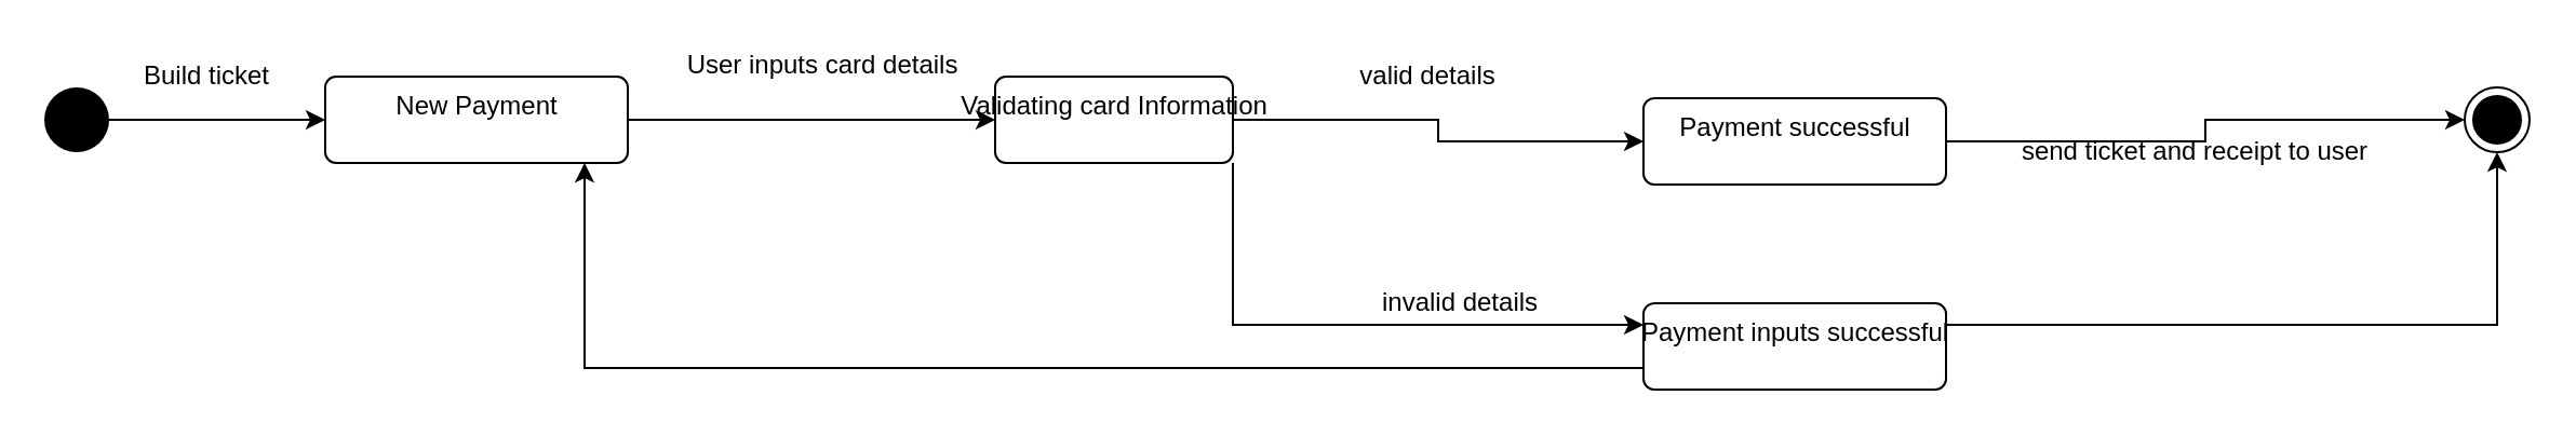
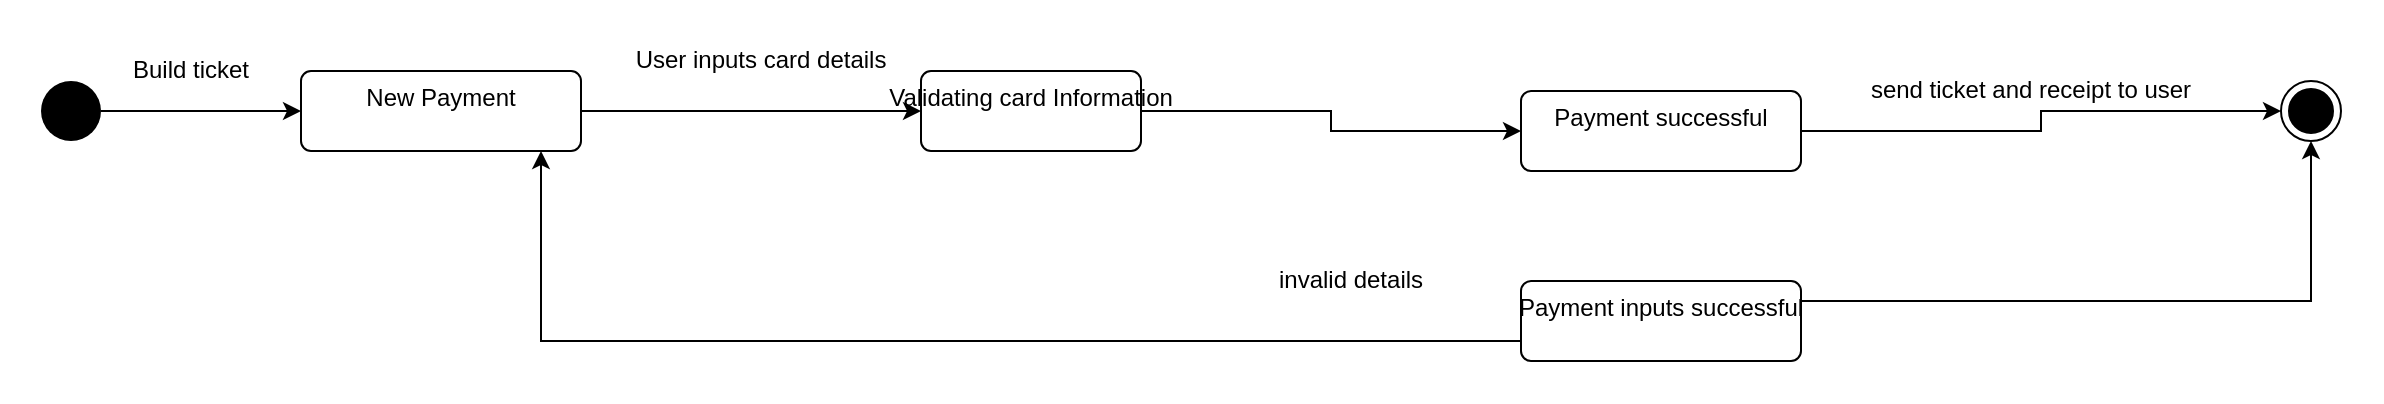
  <mxCell id="0" />
  <mxCell id="1" parent="0" />
  <mxCell id="2" style="edgeStyle=orthogonalEdgeStyle;rounded=0;orthogonalLoop=1;jettySize=auto;html=1;exitX=1;exitY=0.5;exitDx=0;exitDy=0;entryX=0;entryY=0.5;entryDx=0;entryDy=0;" edge="1" parent="1" source="3" target="5"><mxGeometry relative="1" as="geometry" /></mxCell>
  <mxCell id="3" value="" style="ellipse;fillColor=#000000;strokeColor=none;" vertex="1" parent="1"><mxGeometry x="20" y="40" width="30" height="30" as="geometry" /></mxCell>
  <mxCell id="4" style="edgeStyle=orthogonalEdgeStyle;rounded=0;orthogonalLoop=1;jettySize=auto;html=1;exitX=1;exitY=0.5;exitDx=0;exitDy=0;entryX=0;entryY=0.5;entryDx=0;entryDy=0;" edge="1" parent="1" source="5" target="8"><mxGeometry relative="1" as="geometry" /></mxCell>
  <mxCell id="5" value="New Payment" style="html=1;align=center;verticalAlign=top;rounded=1;absoluteArcSize=1;arcSize=10;dashed=0;" vertex="1" parent="1"><mxGeometry x="150" y="35" width="140" height="40" as="geometry" /></mxCell>
  <mxCell id="6" style="edgeStyle=orthogonalEdgeStyle;rounded=0;orthogonalLoop=1;jettySize=auto;html=1;exitX=1;exitY=0.5;exitDx=0;exitDy=0;entryX=0;entryY=0.5;entryDx=0;entryDy=0;" edge="1" parent="1" source="8" target="12"><mxGeometry relative="1" as="geometry" /></mxCell>
- <mxCell id="7" style="edgeStyle=orthogonalEdgeStyle;rounded=0;orthogonalLoop=1;jettySize=auto;html=1;exitX=1;exitY=1;exitDx=0;exitDy=0;entryX=0;entryY=0.25;entryDx=0;entryDy=0;" edge="1" parent="1" source="8" target="18"><mxGeometry relative="1" as="geometry" /></mxCell>
  <mxCell id="8" value="Validating card Information" style="html=1;align=center;verticalAlign=top;rounded=1;absoluteArcSize=1;arcSize=10;dashed=0;" vertex="1" parent="1"><mxGeometry x="460" y="35" width="110" height="40" as="geometry" /></mxCell>
  <mxCell id="9" value="Build ticket" style="text;html=1;align=center;verticalAlign=middle;resizable=0;points=[];autosize=1;" vertex="1" parent="1"><mxGeometry x="60" y="25" width="70" height="20" as="geometry" /></mxCell>
  <mxCell id="10" value="User inputs card details" style="text;html=1;align=center;verticalAlign=middle;resizable=0;points=[];autosize=1;" vertex="1" parent="1"><mxGeometry x="310" y="20" width="140" height="20" as="geometry" /></mxCell>
  <mxCell id="11" style="edgeStyle=orthogonalEdgeStyle;rounded=0;orthogonalLoop=1;jettySize=auto;html=1;exitX=1;exitY=0.5;exitDx=0;exitDy=0;entryX=0;entryY=0.5;entryDx=0;entryDy=0;" edge="1" parent="1" source="12" target="14"><mxGeometry relative="1" as="geometry" /></mxCell>
  <mxCell id="12" value="Payment successful" style="html=1;align=center;verticalAlign=top;rounded=1;absoluteArcSize=1;arcSize=10;dashed=0;" vertex="1" parent="1"><mxGeometry x="760" y="45" width="140" height="40" as="geometry" /></mxCell>
- <mxCell id="13" value="valid details" style="text;html=1;align=center;verticalAlign=middle;resizable=0;points=[];autosize=1;" vertex="1" parent="1"><mxGeometry x="620" y="25" width="80" height="20" as="geometry" /></mxCell>
  <mxCell id="14" value="" style="ellipse;html=1;shape=endState;fillColor=#000000;strokeColor=#000000;" vertex="1" parent="1"><mxGeometry x="1140" y="40" width="30" height="30" as="geometry" /></mxCell>
- <mxCell id="15" value="send ticket and receipt to user" style="text;html=1;align=center;verticalAlign=middle;resizable=0;points=[];autosize=1;" vertex="1" parent="1"><mxGeometry x="925" y="60" width="180" height="20" as="geometry" /></mxCell>
+ <mxCell id="15" value="send ticket and receipt to user" style="text;html=1;align=center;verticalAlign=middle;resizable=0;points=[];autosize=1;" vertex="1" parent="1"><mxGeometry x="925" y="35" width="180" height="20" as="geometry" /></mxCell>
  <mxCell id="16" style="edgeStyle=orthogonalEdgeStyle;rounded=0;orthogonalLoop=1;jettySize=auto;html=1;exitX=1;exitY=0.25;exitDx=0;exitDy=0;entryX=0.5;entryY=1;entryDx=0;entryDy=0;" edge="1" parent="1" source="18" target="14"><mxGeometry relative="1" as="geometry"><mxPoint x="1150" y="80" as="targetPoint" /></mxGeometry></mxCell>
  <mxCell id="17" style="edgeStyle=orthogonalEdgeStyle;rounded=0;orthogonalLoop=1;jettySize=auto;html=1;exitX=0;exitY=0.75;exitDx=0;exitDy=0;" edge="1" parent="1" source="18"><mxGeometry relative="1" as="geometry"><mxPoint x="270" y="75" as="targetPoint" /><Array as="points"><mxPoint x="270" y="170" /><mxPoint x="270" y="75" /></Array></mxGeometry></mxCell>
  <mxCell id="18" value="Payment inputs successful" style="html=1;align=center;verticalAlign=top;rounded=1;absoluteArcSize=1;arcSize=10;dashed=0;" vertex="1" parent="1"><mxGeometry x="760" y="140" width="140" height="40" as="geometry" /></mxCell>
  <mxCell id="19" value="invalid details" style="text;html=1;align=center;verticalAlign=middle;resizable=0;points=[];autosize=1;" vertex="1" parent="1"><mxGeometry x="630" y="130" width="90" height="20" as="geometry" /></mxCell>
